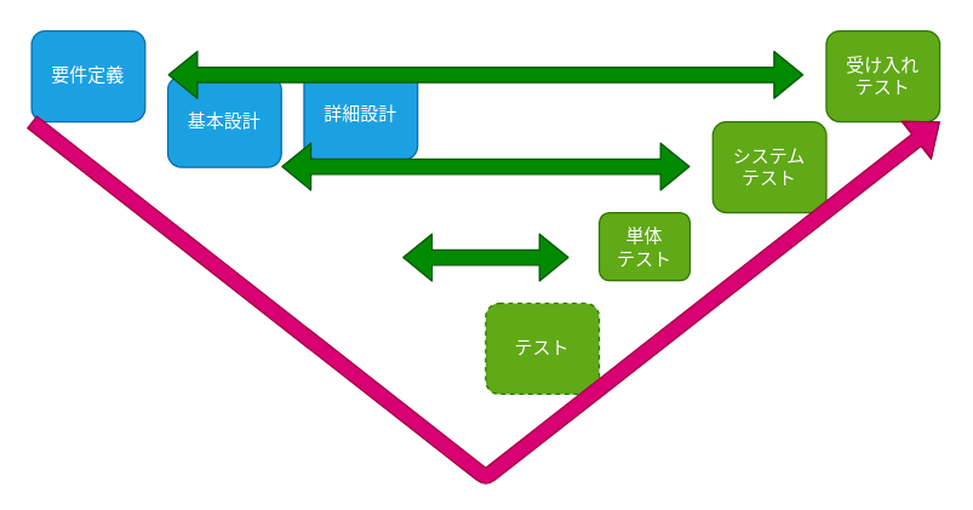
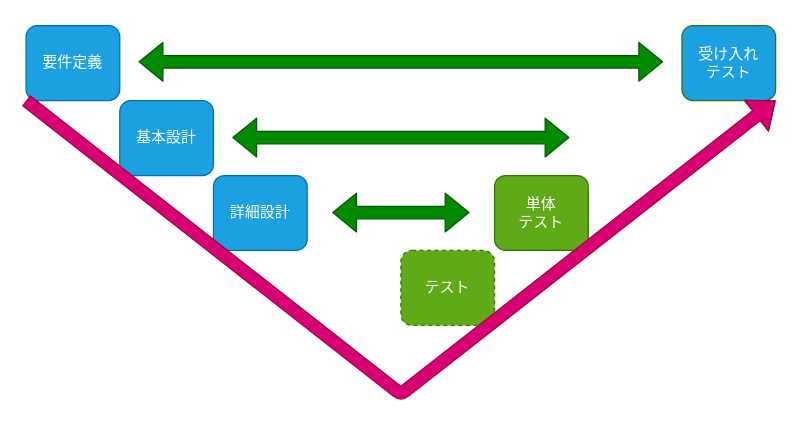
  <mxCell id="0" />
  <mxCell id="1" parent="0" />
- <mxCell id="2" value="受け入れ&lt;br&gt;テスト" style="rounded=1;whiteSpace=wrap;html=1;fillColor=#60a917;fontColor=#ffffff;strokeColor=#2D7600;" parent="1" vertex="1"><mxGeometry x="545" y="20" width="75" height="60" as="geometry" /></mxCell>
- <mxCell id="3" value="システム&lt;br&gt;テスト" style="rounded=1;whiteSpace=wrap;html=1;fillColor=#60a917;fontColor=#ffffff;strokeColor=#2D7600;" parent="1" vertex="1"><mxGeometry x="470" y="80" width="75" height="60" as="geometry" /></mxCell>
- <mxCell id="4" value="単体&lt;br&gt;テスト" style="rounded=1;whiteSpace=wrap;html=1;fillColor=#60a917;fontColor=#ffffff;strokeColor=#2D7600;" parent="1" vertex="1"><mxGeometry x="395" y="140" width="60" height="45" as="geometry" /></mxCell>
+ <mxCell id="2" value="受け入れ&lt;br&gt;テスト" style="rounded=1;whiteSpace=wrap;html=1;fillColor=#1ba1e2;fontColor=#ffffff;strokeColor=#2D7600;" parent="1" vertex="1"><mxGeometry x="545" y="20" width="75" height="60" as="geometry" /></mxCell>
+ <mxCell id="4" value="単体&lt;br&gt;テスト" style="rounded=1;whiteSpace=wrap;html=1;fillColor=#60a917;fontColor=#ffffff;strokeColor=#2D7600;" parent="1" vertex="1"><mxGeometry x="395" y="140" width="75" height="60" as="geometry" /></mxCell>
  <mxCell id="5" value="テスト" style="rounded=1;whiteSpace=wrap;html=1;fillColor=#60a917;fontColor=#ffffff;strokeColor=#2D7600;dashed=1;" parent="1" vertex="1"><mxGeometry x="320" y="200" width="75" height="60" as="geometry" /></mxCell>
- <mxCell id="6" value="詳細設計" style="rounded=1;whiteSpace=wrap;html=1;fillColor=#1ba1e2;fontColor=#ffffff;strokeColor=#006EAF;" parent="1" vertex="1"><mxGeometry x="200" y="45" width="75" height="60" as="geometry" /></mxCell>
- <mxCell id="7" value="基本設計" style="rounded=1;whiteSpace=wrap;html=1;fillColor=#1ba1e2;fontColor=#ffffff;strokeColor=#006EAF;" parent="1" vertex="1"><mxGeometry x="110" y="50" width="75" height="60" as="geometry" /></mxCell>
+ <mxCell id="6" value="詳細設計" style="rounded=1;whiteSpace=wrap;html=1;fillColor=#1ba1e2;fontColor=#ffffff;strokeColor=#006EAF;" parent="1" vertex="1"><mxGeometry x="170" y="140" width="75" height="60" as="geometry" /></mxCell>
+ <mxCell id="7" value="基本設計" style="rounded=1;whiteSpace=wrap;html=1;fillColor=#1ba1e2;fontColor=#ffffff;strokeColor=#006EAF;" parent="1" vertex="1"><mxGeometry x="95" y="80" width="75" height="60" as="geometry" /></mxCell>
  <mxCell id="8" value="要件定義" style="rounded=1;whiteSpace=wrap;html=1;fillColor=#1ba1e2;fontColor=#ffffff;strokeColor=#006EAF;" parent="1" vertex="1"><mxGeometry x="20" y="20" width="75" height="60" as="geometry" /></mxCell>
  <mxCell id="9" value="" style="shape=flexArrow;endArrow=classic;startArrow=classic;html=1;fillColor=#008a00;strokeColor=#005700;" parent="1" edge="1"><mxGeometry width="100" height="100" relative="1" as="geometry"><mxPoint x="265" y="169.63" as="sourcePoint" /><mxPoint x="375" y="169.63" as="targetPoint" /></mxGeometry></mxCell>
  <mxCell id="10" value="" style="shape=flexArrow;endArrow=classic;startArrow=classic;html=1;fillColor=#008a00;strokeColor=#005700;" parent="1" edge="1"><mxGeometry width="100" height="100" relative="1" as="geometry"><mxPoint x="185" y="109.63" as="sourcePoint" /><mxPoint x="455" y="109.63" as="targetPoint" /></mxGeometry></mxCell>
  <mxCell id="11" value="" style="shape=flexArrow;endArrow=classic;startArrow=classic;html=1;fillColor=#008a00;strokeColor=#005700;" parent="1" edge="1"><mxGeometry width="100" height="100" relative="1" as="geometry"><mxPoint x="110" y="49" as="sourcePoint" /><mxPoint x="530" y="49" as="targetPoint" /></mxGeometry></mxCell>
  <mxCell id="12" value="" style="shape=flexArrow;endArrow=classic;html=1;fillColor=#d80073;strokeColor=#A50040;exitX=0;exitY=1;exitDx=0;exitDy=0;entryX=1;entryY=1;entryDx=0;entryDy=0;" parent="1" source="8" target="2" edge="1"><mxGeometry width="50" height="50" relative="1" as="geometry"><mxPoint x="-10" y="75" as="sourcePoint" /><mxPoint x="620" y="105" as="targetPoint" /><Array as="points"><mxPoint x="320" y="315" /></Array></mxGeometry></mxCell>
